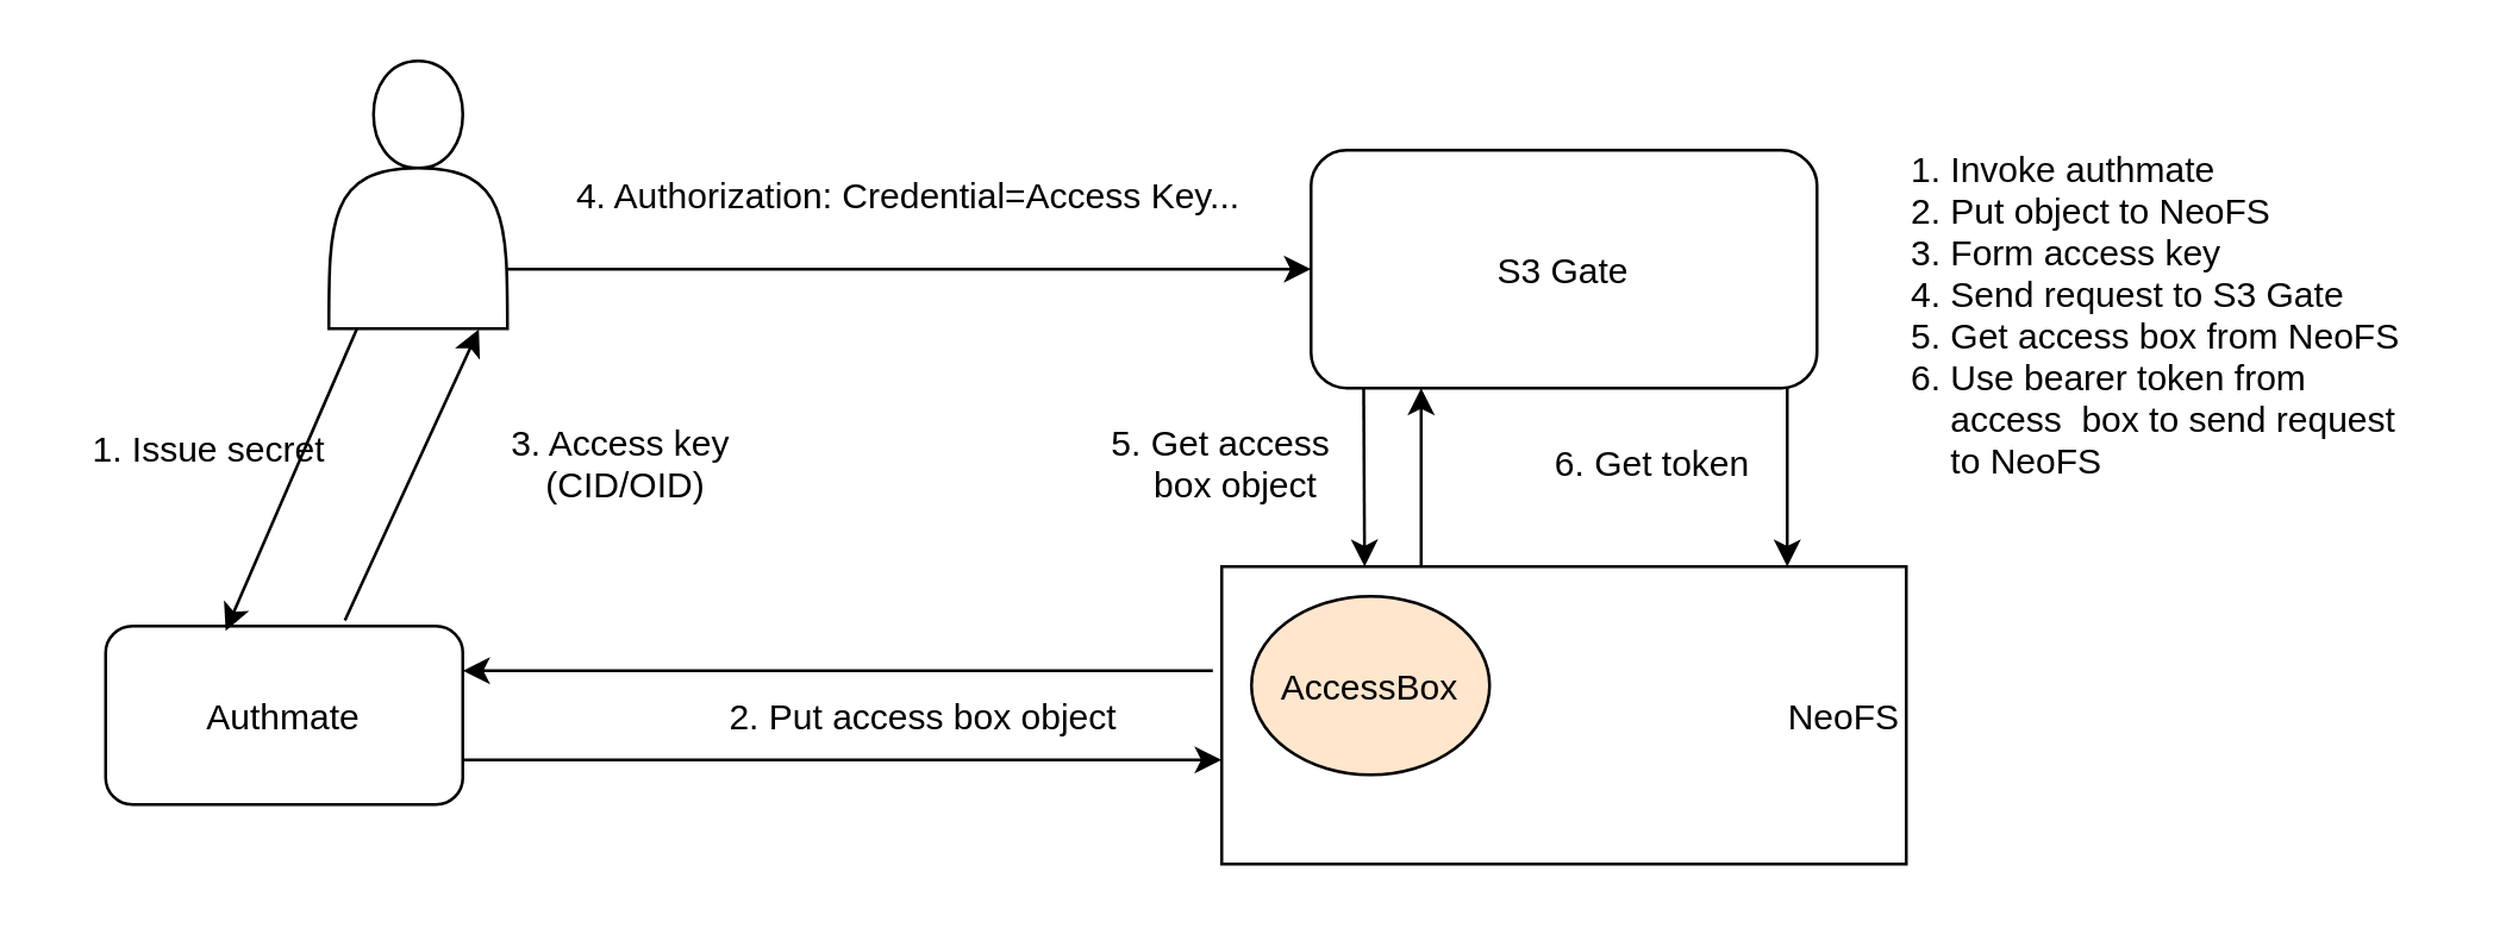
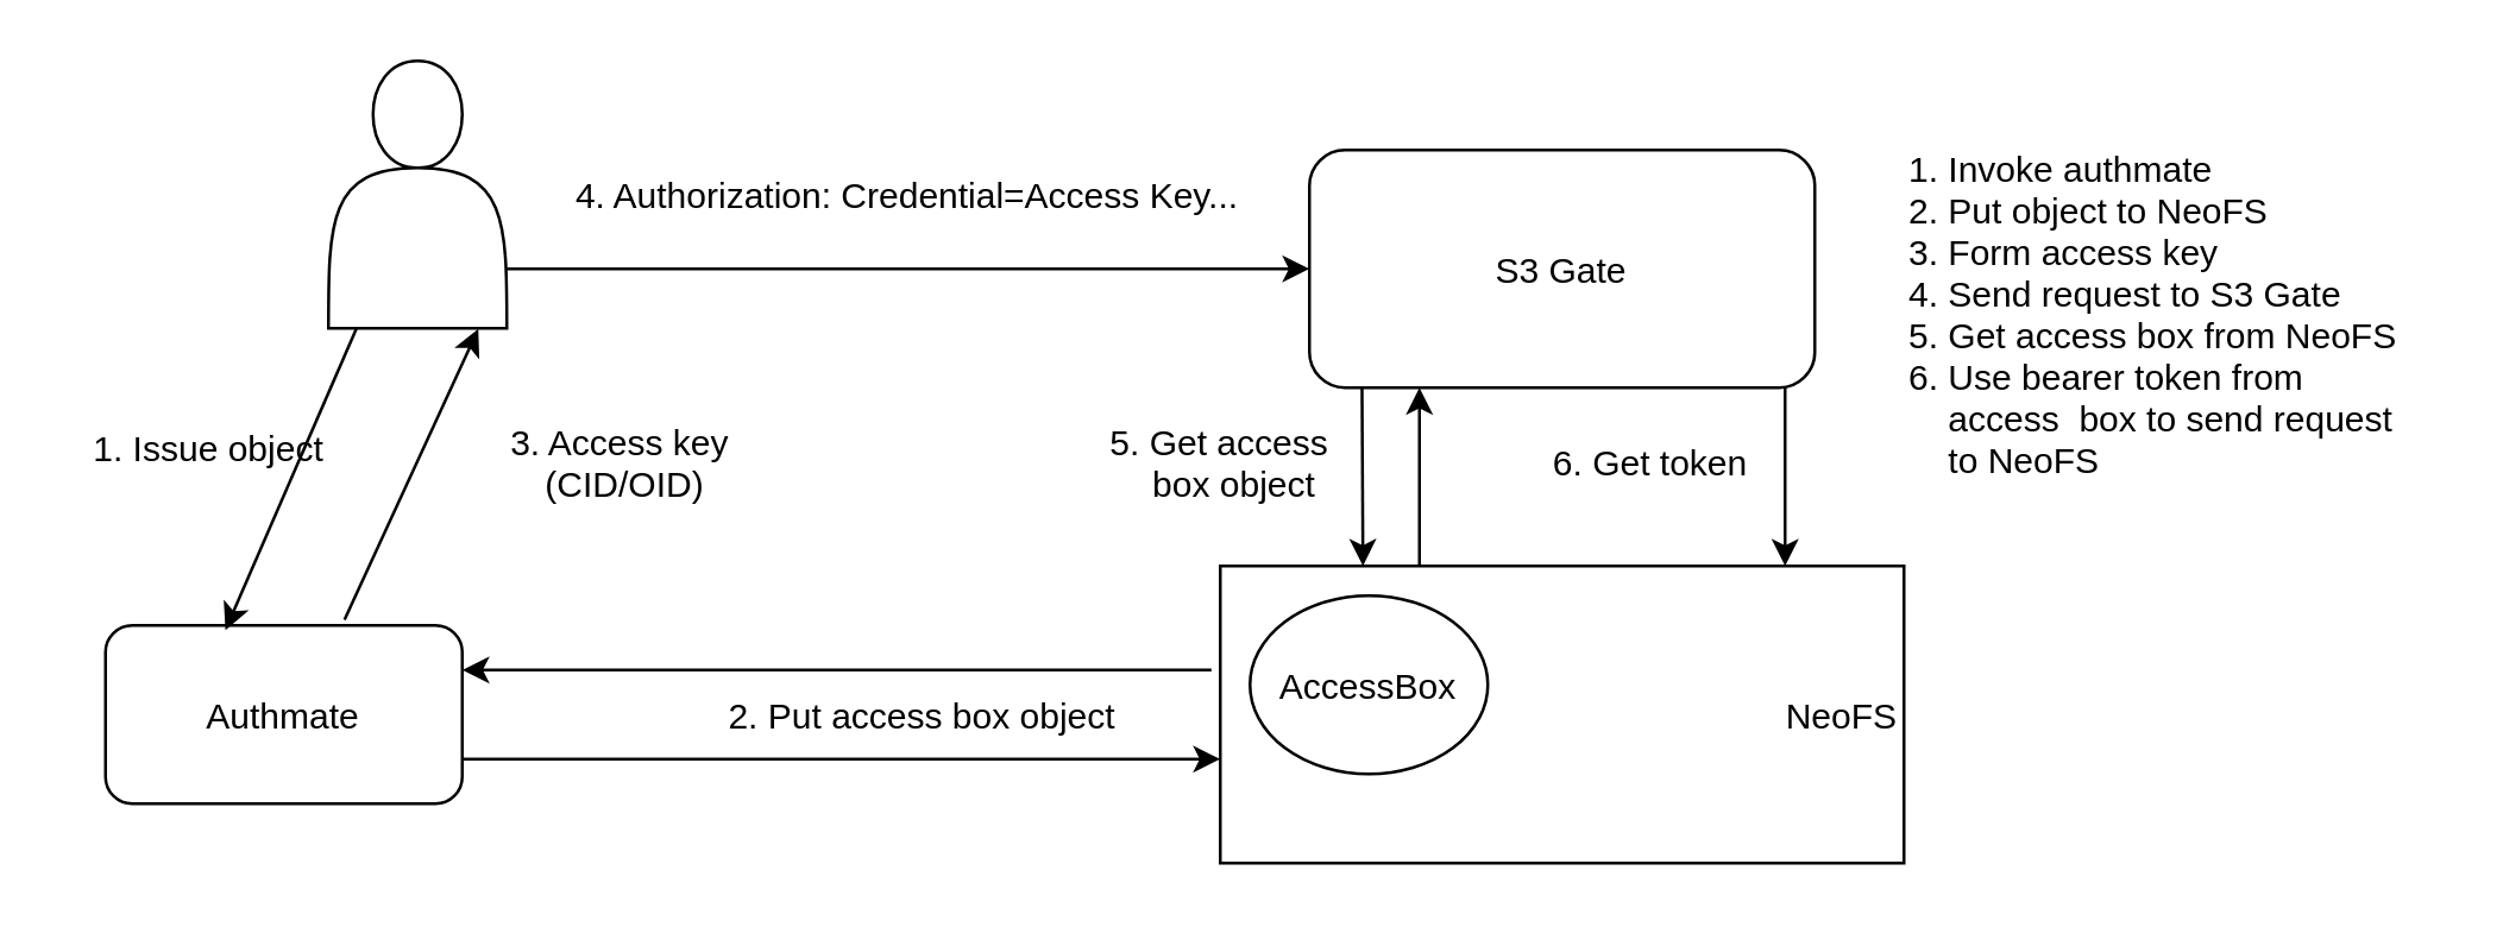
  <mxCell id="0" />
  <mxCell id="1" parent="0" />
  <mxCell id="2" value="Authmate" style="rounded=1;" parent="1" vertex="1"><mxGeometry x="35" y="210" width="120" height="60" as="geometry" /></mxCell>
  <mxCell id="3" value="S3 Gate" style="rounded=1;" parent="1" vertex="1"><mxGeometry x="440" width="170" height="80" as="geometry" y="50" /></mxCell>
  <mxCell id="4" value="NeoFS" style="rounded=0;align=right;" parent="1" vertex="1"><mxGeometry x="410" y="190" width="230" height="100" as="geometry" /></mxCell>
  <mxCell id="5" value="" style="endArrow=classic;rounded=0;entryX=0.336;entryY=0.026;entryDx=0;entryDy=0;exitX=0.161;exitY=0.994;exitDx=0;exitDy=0;exitPerimeter=0;entryPerimeter=0;" parent="1" source="21" target="2" edge="1"><mxGeometry width="50" height="50" relative="1" as="geometry"><mxPoint x="110" y="130" as="sourcePoint" /><mxPoint x="290" y="200" as="targetPoint" /></mxGeometry></mxCell>
  <mxCell id="6" value="" style="endArrow=classic;rounded=0;exitX=0.67;exitY=-0.032;exitDx=0;exitDy=0;entryX=0.84;entryY=1.002;entryDx=0;entryDy=0;entryPerimeter=0;exitPerimeter=0;" parent="1" source="2" target="21" edge="1"><mxGeometry width="50" height="50" relative="1" as="geometry"><mxPoint x="120" y="140" as="sourcePoint" /><mxPoint x="170" y="130" as="targetPoint" /></mxGeometry></mxCell>
- <mxCell id="7" value="1. Issue secret" style="text;strokeColor=none;fillColor=none;align=center;verticalAlign=middle;rounded=0;" parent="1" vertex="1"><mxGeometry x="20" y="140" width="100" height="20" as="geometry" /></mxCell>
+ <mxCell id="7" value="1. Issue object" style="text;strokeColor=none;fillColor=none;align=center;verticalAlign=middle;rounded=0;" parent="1" vertex="1"><mxGeometry x="20" y="140" width="100" height="20" as="geometry" /></mxCell>
  <mxCell id="8" value="" style="endArrow=classic;rounded=0;entryX=0;entryY=0.5;entryDx=0;entryDy=0;" parent="1" target="3" edge="1"><mxGeometry width="50" height="50" relative="1" as="geometry"><mxPoint x="170" y="90" as="sourcePoint" /><mxPoint x="450" y="270" as="targetPoint" /></mxGeometry></mxCell>
  <mxCell id="9" value="4. Authorization: Credential=Access Key..." style="text;strokeColor=none;fillColor=none;align=center;verticalAlign=middle;rounded=0;" parent="1" vertex="1"><mxGeometry x="180" y="55" width="250" height="20" as="geometry" /></mxCell>
  <mxCell id="10" value="3. Access key &#10;(CID/OID)" style="text;strokeColor=none;fillColor=none;align=center;verticalAlign=middle;rounded=0;" parent="1" vertex="1"><mxGeometry x="160" y="140" width="100" height="30" as="geometry" /></mxCell>
- <mxCell id="11" value="AccessBox" style="ellipse;fillColor=#ffe6cc;" parent="1" vertex="1"><mxGeometry x="420" y="200" width="80" height="60" as="geometry" /></mxCell>
+ <mxCell id="11" value="AccessBox" style="ellipse;" parent="1" vertex="1"><mxGeometry x="420" y="200" width="80" height="60" as="geometry" /></mxCell>
  <mxCell id="12" value="" style="endArrow=classic;rounded=0;exitX=1;exitY=0.75;exitDx=0;exitDy=0;entryX=0;entryY=0.65;entryDx=0;entryDy=0;entryPerimeter=0;" parent="1" source="2" target="4" edge="1"><mxGeometry width="50" height="50" relative="1" as="geometry"><mxPoint x="400" y="290" as="sourcePoint" /><mxPoint x="360" y="255" as="targetPoint" /></mxGeometry></mxCell>
  <mxCell id="13" value="" style="endArrow=classic;rounded=0;exitX=-0.013;exitY=0.35;exitDx=0;exitDy=0;entryX=1;entryY=0.25;entryDx=0;entryDy=0;exitPerimeter=0;" parent="1" source="4" target="2" edge="1"><mxGeometry width="50" height="50" relative="1" as="geometry"><mxPoint x="210" y="265" as="sourcePoint" /><mxPoint x="370" y="265" as="targetPoint" /></mxGeometry></mxCell>
  <mxCell id="14" value="" style="endArrow=classic;rounded=0;exitX=0.104;exitY=0.994;exitDx=0;exitDy=0;exitPerimeter=0;entryX=0.108;entryY=1.028;entryDx=0;entryDy=0;entryPerimeter=0;" parent="1" source="3" edge="1"><mxGeometry width="50" height="50" relative="1" as="geometry"><mxPoint x="450" y="290" as="sourcePoint" /><mxPoint x="458" y="190" as="targetPoint" /></mxGeometry></mxCell>
  <mxCell id="15" value="" style="endArrow=classic;rounded=0;" parent="1" edge="1"><mxGeometry width="50" height="50" relative="1" as="geometry"><mxPoint x="477" y="190" as="sourcePoint" /><mxPoint x="477" y="130" as="targetPoint" /></mxGeometry></mxCell>
  <mxCell id="16" value="" style="endArrow=classic;rounded=0;exitX=0.05;exitY=1;exitDx=0;exitDy=0;exitPerimeter=0;" parent="1" edge="1"><mxGeometry width="50" height="50" relative="1" as="geometry"><mxPoint x="600" y="130" as="sourcePoint" /><mxPoint x="600" y="190" as="targetPoint" /></mxGeometry></mxCell>
  <mxCell id="17" value="2. Put access box object" style="text;strokeColor=none;fillColor=none;align=center;verticalAlign=middle;rounded=0;" parent="1" vertex="1"><mxGeometry x="235" y="225" width="150" height="30" as="geometry" /></mxCell>
  <mxCell id="18" value="6. Get token" style="text;strokeColor=none;fillColor=none;align=center;verticalAlign=middle;rounded=0;" parent="1" vertex="1"><mxGeometry x="510" y="140" width="90" height="30" as="geometry" /></mxCell>
  <mxCell id="19" value="5. Get access &#10;   box object" style="text;strokeColor=none;fillColor=none;align=center;verticalAlign=middle;rounded=0;" parent="1" vertex="1"><mxGeometry x="370" y="140" width="80" height="30" as="geometry" /></mxCell>
  <mxCell id="20" value="1. Invoke authmate&#10;2. Put object to NeoFS&#10;3. Form access key&#10;4. Send request to S3 Gate&#10;5. Get access box from NeoFS&#10;6. Use bearer token from &#10;    access  box to send request &#10;    to NeoFS" style="text;strokeColor=none;fillColor=none;align=left;verticalAlign=middle;rounded=0;" parent="1" vertex="1"><mxGeometry x="640" width="180" height="110" as="geometry" y="50" /></mxCell>
  <mxCell id="21" value="" style="shape=actor;" parent="1" vertex="1"><mxGeometry x="110" y="20" width="60" height="90" as="geometry" /></mxCell>
